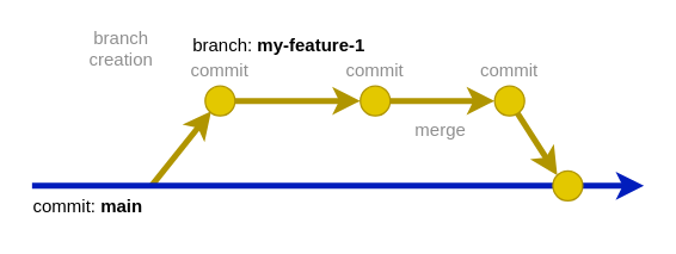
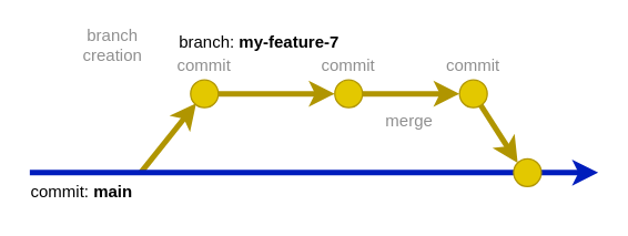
  <mxCell id="0" />
  <mxCell id="1" parent="0" />
  <mxCell id="2" value="commit: &lt;b&gt;main&lt;/b&gt;" style="text;html=1;strokeColor=none;fillColor=none;align=left;verticalAlign=middle;whiteSpace=wrap;rounded=0;" vertex="1" parent="1"><mxGeometry x="20" y="128" width="90" height="20" as="geometry" /></mxCell>
  <mxCell id="3" value="" style="endArrow=classic;html=1;strokeWidth=4;fillColor=#e3c800;strokeColor=#B09500;" edge="1" parent="1"><mxGeometry width="50" height="50" relative="1" as="geometry"><mxPoint x="101" y="124" as="sourcePoint" /><mxPoint x="141" y="74" as="targetPoint" /></mxGeometry></mxCell>
  <mxCell id="4" style="edgeStyle=orthogonalEdgeStyle;rounded=0;orthogonalLoop=1;jettySize=auto;html=1;exitX=1;exitY=0.5;exitDx=0;exitDy=0;strokeWidth=4;fillColor=#e3c800;strokeColor=#B09500;" edge="1" parent="1" source="7"><mxGeometry relative="1" as="geometry"><mxPoint x="331" y="67" as="targetPoint" /></mxGeometry></mxCell>
  <mxCell id="5" value="" style="ellipse;whiteSpace=wrap;html=1;aspect=fixed;fillColor=#e3c800;strokeColor=#B09500;fontColor=#ffffff;" vertex="1" parent="1"><mxGeometry x="137" y="57" width="20" height="20" as="geometry" /></mxCell>
  <mxCell id="6" value="" style="endArrow=classic;html=1;strokeWidth=4;fillColor=#0050ef;strokeColor=#001DBC;" edge="1" parent="1"><mxGeometry width="50" height="50" relative="1" as="geometry"><mxPoint x="21" y="124" as="sourcePoint" /><mxPoint x="431" y="124" as="targetPoint" /></mxGeometry></mxCell>
  <mxCell id="7" value="" style="ellipse;whiteSpace=wrap;html=1;aspect=fixed;fillColor=#e3c800;strokeColor=#B09500;fontColor=#ffffff;" vertex="1" parent="1"><mxGeometry x="241" y="57" width="20" height="20" as="geometry" /></mxCell>
  <mxCell id="8" style="edgeStyle=orthogonalEdgeStyle;rounded=0;orthogonalLoop=1;jettySize=auto;html=1;exitX=1;exitY=0.5;exitDx=0;exitDy=0;strokeWidth=4;fillColor=#e3c800;strokeColor=#B09500;" edge="1" parent="1" source="5" target="7"><mxGeometry relative="1" as="geometry"><mxPoint x="331" y="67" as="targetPoint" /><mxPoint x="157" y="67" as="sourcePoint" /></mxGeometry></mxCell>
  <mxCell id="9" value="" style="ellipse;whiteSpace=wrap;html=1;aspect=fixed;fillColor=#e3c800;strokeColor=#B09500;fontColor=#ffffff;" vertex="1" parent="1"><mxGeometry x="331" y="57" width="20" height="20" as="geometry" /></mxCell>
  <mxCell id="10" value="" style="endArrow=classic;html=1;strokeWidth=4;fillColor=#e3c800;strokeColor=#B09500;entryX=0;entryY=0;entryDx=0;entryDy=0;" edge="1" parent="1" source="9" target="11"><mxGeometry width="50" height="50" relative="1" as="geometry"><mxPoint x="381" y="64" as="sourcePoint" /><mxPoint x="381" y="124" as="targetPoint" /></mxGeometry></mxCell>
  <mxCell id="11" value="" style="ellipse;whiteSpace=wrap;html=1;aspect=fixed;fillColor=#e3c800;strokeColor=#B09500;fontColor=#ffffff;" vertex="1" parent="1"><mxGeometry x="370" y="114" width="20" height="20" as="geometry" /></mxCell>
- <mxCell id="12" value="branch: &lt;b&gt;my-feature-1&lt;/b&gt;" style="text;html=1;strokeColor=none;fillColor=none;align=left;verticalAlign=middle;whiteSpace=wrap;rounded=0;" vertex="1" parent="1"><mxGeometry x="127" y="20" width="152" height="20" as="geometry" /></mxCell>
+ <mxCell id="12" value="branch: &lt;b&gt;my-feature-7&lt;/b&gt;" style="text;html=1;strokeColor=none;fillColor=none;align=left;verticalAlign=middle;whiteSpace=wrap;rounded=0;" vertex="1" parent="1"><mxGeometry x="127" y="20" width="152" height="20" as="geometry" /></mxCell>
  <mxCell id="13" value="commit" style="text;html=1;strokeColor=none;fillColor=none;align=center;verticalAlign=middle;whiteSpace=wrap;rounded=0;fontColor=#8F8F8F;" vertex="1" parent="1"><mxGeometry x="119" y="37" width="56" height="20" as="geometry" /></mxCell>
  <mxCell id="14" value="commit" style="text;html=1;strokeColor=none;fillColor=none;align=center;verticalAlign=middle;whiteSpace=wrap;rounded=0;fontColor=#8F8F8F;" vertex="1" parent="1"><mxGeometry x="223" y="37" width="56" height="20" as="geometry" /></mxCell>
  <mxCell id="15" value="commit" style="text;html=1;strokeColor=none;fillColor=none;align=center;verticalAlign=middle;whiteSpace=wrap;rounded=0;fontColor=#8F8F8F;" vertex="1" parent="1"><mxGeometry x="313" y="37" width="56" height="20" as="geometry" /></mxCell>
  <mxCell id="16" value="merge" style="text;html=1;strokeColor=none;fillColor=none;align=center;verticalAlign=middle;whiteSpace=wrap;rounded=0;fontColor=#8F8F8F;" vertex="1" parent="1"><mxGeometry x="267" y="77" width="56" height="20" as="geometry" /></mxCell>
  <mxCell id="17" value="branch&lt;br&gt;creation" style="text;html=1;strokeColor=none;fillColor=none;align=center;verticalAlign=middle;whiteSpace=wrap;rounded=0;fontColor=#8F8F8F;" vertex="1" parent="1"><mxGeometry x="53" y="22" width="56" height="20" as="geometry" /></mxCell>
